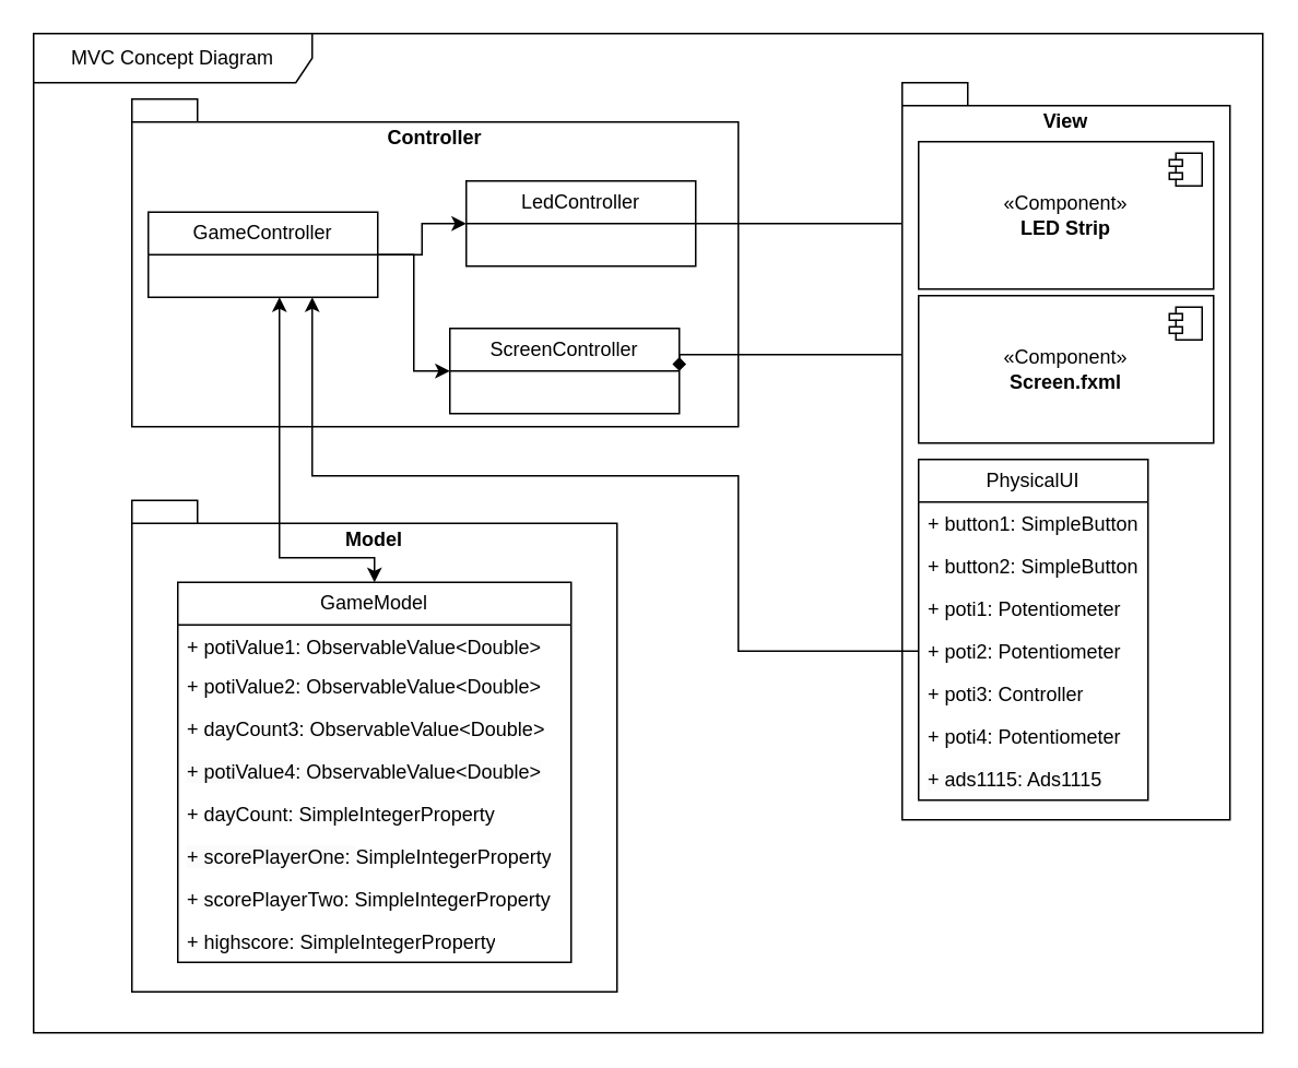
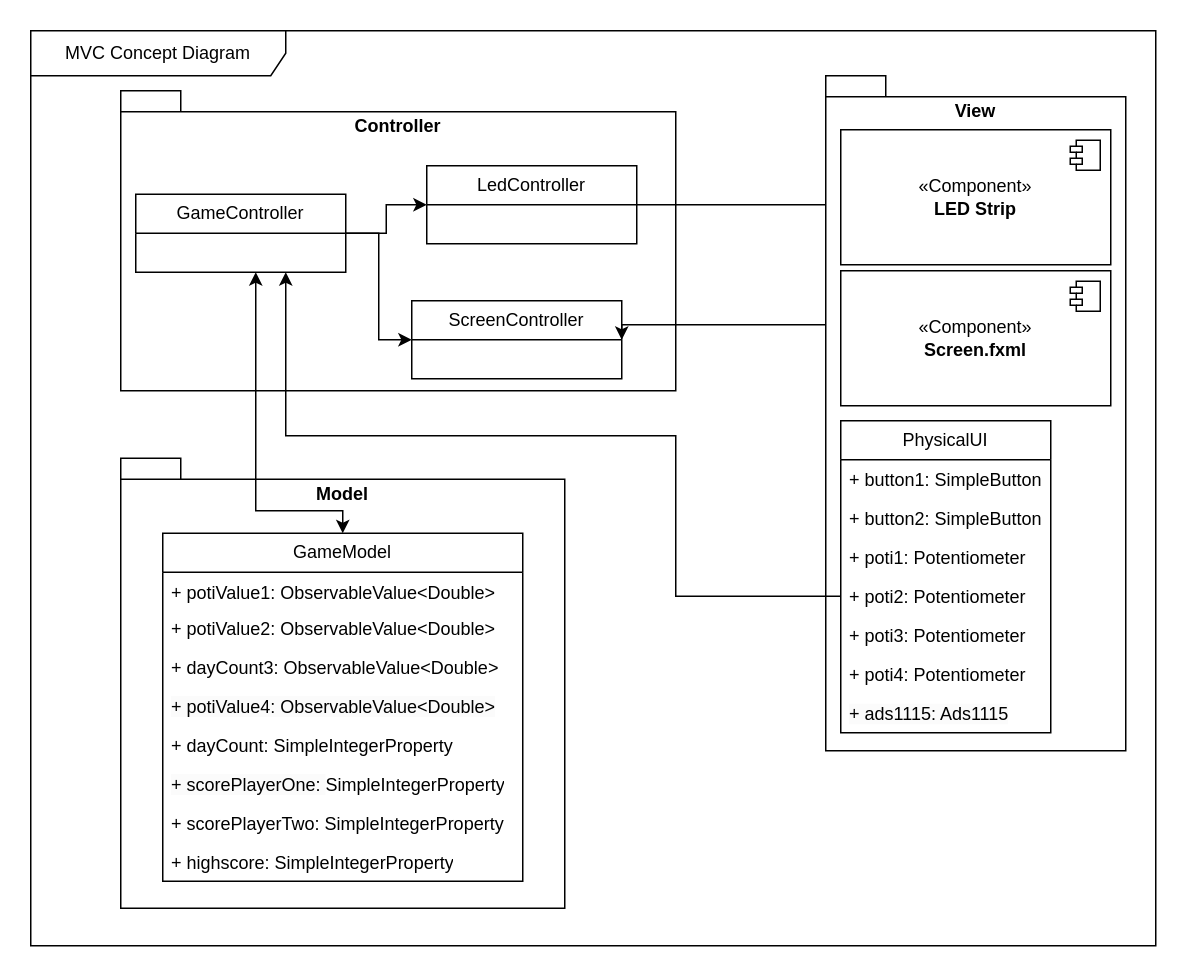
  <mxCell id="0" />
  <mxCell id="1" parent="0" />
  <mxCell id="2" value="MVC Concept Diagram" style="shape=umlFrame;whiteSpace=wrap;html=1;pointerEvents=0;width=170;height=30;" vertex="1" parent="1"><mxGeometry x="20" width="750" height="610" as="geometry" y="20" /></mxCell>
  <mxCell id="3" value="Controller" style="shape=folder;fontStyle=1;spacingTop=10;tabWidth=40;tabHeight=14;tabPosition=left;html=1;whiteSpace=wrap;flipH=0;align=center;verticalAlign=top;" vertex="1" parent="1"><mxGeometry x="80" y="60" width="370" height="200" as="geometry" /></mxCell>
  <mxCell id="4" value="LedController" style="swimlane;fontStyle=0;childLayout=stackLayout;horizontal=1;startSize=26;fillColor=none;horizontalStack=0;resizeParent=1;resizeParentMax=0;resizeLast=0;collapsible=1;marginBottom=0;whiteSpace=wrap;html=1;" vertex="1" parent="1"><mxGeometry x="284" y="110" width="140" height="52" as="geometry" /></mxCell>
  <mxCell id="5" value="ScreenController" style="swimlane;fontStyle=0;childLayout=stackLayout;horizontal=1;startSize=26;fillColor=none;horizontalStack=0;resizeParent=1;resizeParentMax=0;resizeLast=0;collapsible=1;marginBottom=0;whiteSpace=wrap;html=1;" vertex="1" parent="1"><mxGeometry x="274" y="200" width="140" height="52" as="geometry" /></mxCell>
  <mxCell id="6" style="edgeStyle=orthogonalEdgeStyle;rounded=0;orthogonalLoop=1;jettySize=auto;html=1;entryX=0;entryY=0.5;entryDx=0;entryDy=0;" edge="1" parent="1" source="8" target="5"><mxGeometry relative="1" as="geometry" /></mxCell>
  <mxCell id="7" style="edgeStyle=orthogonalEdgeStyle;rounded=0;orthogonalLoop=1;jettySize=auto;html=1;entryX=0;entryY=0.5;entryDx=0;entryDy=0;" edge="1" parent="1" source="8" target="4"><mxGeometry relative="1" as="geometry" /></mxCell>
  <mxCell id="8" value="GameController" style="swimlane;fontStyle=0;childLayout=stackLayout;horizontal=1;startSize=26;fillColor=none;horizontalStack=0;resizeParent=1;resizeParentMax=0;resizeLast=0;collapsible=1;marginBottom=0;whiteSpace=wrap;html=1;" vertex="1" parent="1"><mxGeometry x="90" y="129" width="140" height="52" as="geometry" /></mxCell>
  <mxCell id="9" value="" style="group" vertex="1" connectable="0" parent="1"><mxGeometry x="80" y="305" width="296" height="300" as="geometry" /></mxCell>
  <mxCell id="10" value="Model" style="shape=folder;fontStyle=1;spacingTop=10;tabWidth=40;tabHeight=14;tabPosition=left;html=1;whiteSpace=wrap;verticalAlign=top;" vertex="1" parent="9"><mxGeometry width="296" height="300" as="geometry" /></mxCell>
  <mxCell id="11" value="GameModel" style="swimlane;fontStyle=0;childLayout=stackLayout;horizontal=1;startSize=26;fillColor=none;horizontalStack=0;resizeParent=1;resizeParentMax=0;resizeLast=0;collapsible=1;marginBottom=0;whiteSpace=wrap;html=1;" vertex="1" parent="9"><mxGeometry x="28" y="50" width="240" height="232" as="geometry"><mxRectangle x="90" y="400" width="110" height="30" as="alternateBounds" /></mxGeometry></mxCell>
  <mxCell id="12" value="+ potiValue1: ObservableValue&amp;lt;Double&amp;gt;" style="text;strokeColor=none;fillColor=none;align=left;verticalAlign=top;spacingLeft=4;spacingRight=4;overflow=hidden;rotatable=0;points=[[0,0.5],[1,0.5]];portConstraint=eastwest;whiteSpace=wrap;html=1;" vertex="1" parent="11"><mxGeometry y="26" width="240" height="24" as="geometry" /></mxCell>
  <mxCell id="13" value="+ potiValue2: ObservableValue&amp;lt;Double&amp;gt;" style="text;strokeColor=none;fillColor=none;align=left;verticalAlign=top;spacingLeft=4;spacingRight=4;overflow=hidden;rotatable=0;points=[[0,0.5],[1,0.5]];portConstraint=eastwest;whiteSpace=wrap;html=1;" vertex="1" parent="11"><mxGeometry y="50" width="240" height="26" as="geometry" /></mxCell>
  <mxCell id="14" value="+ dayCount3: ObservableValue&amp;lt;Double&amp;gt;" style="text;strokeColor=none;fillColor=none;align=left;verticalAlign=top;spacingLeft=4;spacingRight=4;overflow=hidden;rotatable=0;points=[[0,0.5],[1,0.5]];portConstraint=eastwest;whiteSpace=wrap;html=1;" vertex="1" parent="11"><mxGeometry y="76" width="240" height="26" as="geometry" /></mxCell>
  <mxCell id="15" value="&lt;span style=&quot;color: rgb(0, 0, 0); font-family: Helvetica; font-size: 12px; font-style: normal; font-variant-ligatures: normal; font-variant-caps: normal; font-weight: 400; letter-spacing: normal; orphans: 2; text-align: left; text-indent: 0px; text-transform: none; widows: 2; word-spacing: 0px; -webkit-text-stroke-width: 0px; background-color: rgb(251, 251, 251); text-decoration-thickness: initial; text-decoration-style: initial; text-decoration-color: initial; float: none; display: inline !important;&quot;&gt;+ potiValue4: ObservableValue&amp;lt;Double&amp;gt;&lt;/span&gt;" style="text;strokeColor=none;fillColor=none;align=left;verticalAlign=top;spacingLeft=4;spacingRight=4;overflow=hidden;rotatable=0;points=[[0,0.5],[1,0.5]];portConstraint=eastwest;whiteSpace=wrap;html=1;" vertex="1" parent="11"><mxGeometry y="102" width="240" height="26" as="geometry" /></mxCell>
  <mxCell id="16" value="+ dayCount: SimpleIntegerProperty" style="text;strokeColor=none;fillColor=none;align=left;verticalAlign=top;spacingLeft=4;spacingRight=4;overflow=hidden;rotatable=0;points=[[0,0.5],[1,0.5]];portConstraint=eastwest;whiteSpace=wrap;html=1;" vertex="1" parent="11"><mxGeometry y="128" width="240" height="26" as="geometry" /></mxCell>
  <mxCell id="17" value="&lt;span style=&quot;color: rgb(0, 0, 0); font-family: Helvetica; font-size: 12px; font-style: normal; font-variant-ligatures: normal; font-variant-caps: normal; font-weight: 400; letter-spacing: normal; orphans: 2; text-align: left; text-indent: 0px; text-transform: none; widows: 2; word-spacing: 0px; -webkit-text-stroke-width: 0px; background-color: rgb(251, 251, 251); text-decoration-thickness: initial; text-decoration-style: initial; text-decoration-color: initial; float: none; display: inline !important;&quot;&gt;+&amp;nbsp;scorePlayerOne:&amp;nbsp;&lt;/span&gt;SimpleIntegerProperty" style="text;strokeColor=none;fillColor=none;align=left;verticalAlign=top;spacingLeft=4;spacingRight=4;overflow=hidden;rotatable=0;points=[[0,0.5],[1,0.5]];portConstraint=eastwest;whiteSpace=wrap;html=1;" vertex="1" parent="11"><mxGeometry y="154" width="240" height="26" as="geometry" /></mxCell>
  <mxCell id="18" value="+&amp;nbsp;scorePlayerTwo:&amp;nbsp;SimpleIntegerProperty" style="text;strokeColor=none;fillColor=none;align=left;verticalAlign=top;spacingLeft=4;spacingRight=4;overflow=hidden;rotatable=0;points=[[0,0.5],[1,0.5]];portConstraint=eastwest;whiteSpace=wrap;html=1;" vertex="1" parent="11"><mxGeometry y="180" width="240" height="26" as="geometry" /></mxCell>
  <mxCell id="19" value="+&amp;nbsp;highscore:&amp;nbsp;SimpleIntegerProperty" style="text;strokeColor=none;fillColor=none;align=left;verticalAlign=top;spacingLeft=4;spacingRight=4;overflow=hidden;rotatable=0;points=[[0,0.5],[1,0.5]];portConstraint=eastwest;whiteSpace=wrap;html=1;" vertex="1" parent="11"><mxGeometry y="206" width="240" height="26" as="geometry" /></mxCell>
- <mxCell id="20" style="edgeStyle=orthogonalEdgeStyle;rounded=0;orthogonalLoop=1;jettySize=auto;html=1;entryX=1;entryY=0.5;entryDx=0;entryDy=0;startArrow=classic;startFill=1;endArrow=diamond;" edge="1" parent="1" source="26" target="5"><mxGeometry relative="1" as="geometry"><Array as="points"><mxPoint x="520" y="216" /><mxPoint x="520" y="216" /></Array></mxGeometry></mxCell>
+ <mxCell id="20" style="edgeStyle=orthogonalEdgeStyle;rounded=0;orthogonalLoop=1;jettySize=auto;html=1;entryX=1;entryY=0.5;entryDx=0;entryDy=0;startArrow=classic;startFill=1;" edge="1" parent="1" source="26" target="5"><mxGeometry relative="1" as="geometry"><Array as="points"><mxPoint x="520" y="216" /><mxPoint x="520" y="216" /></Array></mxGeometry></mxCell>
  <mxCell id="21" style="edgeStyle=orthogonalEdgeStyle;rounded=0;orthogonalLoop=1;jettySize=auto;html=1;" edge="1" parent="1" source="4" target="24"><mxGeometry relative="1" as="geometry"><Array as="points"><mxPoint x="520" y="136" /><mxPoint x="520" y="136" /></Array></mxGeometry></mxCell>
  <mxCell id="22" style="edgeStyle=orthogonalEdgeStyle;rounded=0;orthogonalLoop=1;jettySize=auto;html=1;entryX=0.5;entryY=0;entryDx=0;entryDy=0;startArrow=classic;startFill=1;" edge="1" parent="1" source="8" target="11"><mxGeometry relative="1" as="geometry"><Array as="points"><mxPoint x="170" y="340" /><mxPoint x="228" y="340" /></Array></mxGeometry></mxCell>
  <mxCell id="23" value="View" style="shape=folder;fontStyle=1;spacingTop=10;tabWidth=40;tabHeight=14;tabPosition=left;html=1;whiteSpace=wrap;verticalAlign=top;" vertex="1" parent="1"><mxGeometry x="550" y="50" width="200" height="450" as="geometry" /></mxCell>
  <mxCell id="24" value="«Component»&lt;br&gt;&lt;b&gt;LED Strip&lt;/b&gt;" style="html=1;dropTarget=0;whiteSpace=wrap;" vertex="1" parent="1"><mxGeometry x="560" y="86" width="180" height="90" as="geometry" /></mxCell>
  <mxCell id="25" value="" style="shape=module;jettyWidth=8;jettyHeight=4;" vertex="1" parent="24"><mxGeometry x="1" width="20" height="20" relative="1" as="geometry"><mxPoint x="-27" y="7" as="offset" /></mxGeometry></mxCell>
  <mxCell id="26" value="«Component»&lt;br&gt;&lt;b&gt;Screen.fxml&lt;/b&gt;" style="html=1;dropTarget=0;whiteSpace=wrap;" vertex="1" parent="1"><mxGeometry x="560" y="180" width="180" height="90" as="geometry" /></mxCell>
  <mxCell id="27" value="" style="shape=module;jettyWidth=8;jettyHeight=4;" vertex="1" parent="26"><mxGeometry x="1" width="20" height="20" relative="1" as="geometry"><mxPoint x="-27" y="7" as="offset" /></mxGeometry></mxCell>
  <mxCell id="28" value="PhysicalUI" style="swimlane;fontStyle=0;childLayout=stackLayout;horizontal=1;startSize=26;fillColor=none;horizontalStack=0;resizeParent=1;resizeParentMax=0;resizeLast=0;collapsible=1;marginBottom=0;whiteSpace=wrap;html=1;" vertex="1" parent="1"><mxGeometry x="560" y="280" width="140" height="208" as="geometry" /></mxCell>
  <mxCell id="29" value="+ button1: SimpleButton" style="text;strokeColor=none;fillColor=none;align=left;verticalAlign=top;spacingLeft=4;spacingRight=4;overflow=hidden;rotatable=0;points=[[0,0.5],[1,0.5]];portConstraint=eastwest;whiteSpace=wrap;html=1;" vertex="1" parent="28"><mxGeometry y="26" width="140" height="26" as="geometry" /></mxCell>
  <mxCell id="30" value="+ button2: SimpleButton" style="text;strokeColor=none;fillColor=none;align=left;verticalAlign=top;spacingLeft=4;spacingRight=4;overflow=hidden;rotatable=0;points=[[0,0.5],[1,0.5]];portConstraint=eastwest;whiteSpace=wrap;html=1;" vertex="1" parent="28"><mxGeometry y="52" width="140" height="26" as="geometry" /></mxCell>
  <mxCell id="31" value="+ poti1: Potentiometer" style="text;strokeColor=none;fillColor=none;align=left;verticalAlign=top;spacingLeft=4;spacingRight=4;overflow=hidden;rotatable=0;points=[[0,0.5],[1,0.5]];portConstraint=eastwest;whiteSpace=wrap;html=1;" vertex="1" parent="28"><mxGeometry y="78" width="140" height="26" as="geometry" /></mxCell>
  <mxCell id="32" value="+ poti2: Potentiometer" style="text;strokeColor=none;fillColor=none;align=left;verticalAlign=top;spacingLeft=4;spacingRight=4;overflow=hidden;rotatable=0;points=[[0,0.5],[1,0.5]];portConstraint=eastwest;whiteSpace=wrap;html=1;" vertex="1" parent="28"><mxGeometry y="104" width="140" height="26" as="geometry" /></mxCell>
- <mxCell id="33" value="+ poti3: Controller" style="text;strokeColor=none;fillColor=none;align=left;verticalAlign=top;spacingLeft=4;spacingRight=4;overflow=hidden;rotatable=0;points=[[0,0.5],[1,0.5]];portConstraint=eastwest;whiteSpace=wrap;html=1;" vertex="1" parent="28"><mxGeometry y="130" width="140" height="26" as="geometry" /></mxCell>
+ <mxCell id="33" value="+ poti3: Potentiometer" style="text;strokeColor=none;fillColor=none;align=left;verticalAlign=top;spacingLeft=4;spacingRight=4;overflow=hidden;rotatable=0;points=[[0,0.5],[1,0.5]];portConstraint=eastwest;whiteSpace=wrap;html=1;" vertex="1" parent="28"><mxGeometry y="130" width="140" height="26" as="geometry" /></mxCell>
  <mxCell id="34" value="+ poti4: Potentiometer" style="text;strokeColor=none;fillColor=none;align=left;verticalAlign=top;spacingLeft=4;spacingRight=4;overflow=hidden;rotatable=0;points=[[0,0.5],[1,0.5]];portConstraint=eastwest;whiteSpace=wrap;html=1;" vertex="1" parent="28"><mxGeometry y="156" width="140" height="26" as="geometry" /></mxCell>
  <mxCell id="35" value="&lt;span style=&quot;color: rgb(0, 0, 0); font-family: Helvetica; font-size: 12px; font-style: normal; font-variant-ligatures: normal; font-variant-caps: normal; font-weight: 400; letter-spacing: normal; orphans: 2; text-align: left; text-indent: 0px; text-transform: none; widows: 2; word-spacing: 0px; -webkit-text-stroke-width: 0px; background-color: rgb(251, 251, 251); text-decoration-thickness: initial; text-decoration-style: initial; text-decoration-color: initial; float: none; display: inline !important;&quot;&gt;+ ads1115: Ads1115&lt;/span&gt;" style="text;strokeColor=none;fillColor=none;align=left;verticalAlign=top;spacingLeft=4;spacingRight=4;overflow=hidden;rotatable=0;points=[[0,0.5],[1,0.5]];portConstraint=eastwest;whiteSpace=wrap;html=1;" vertex="1" parent="28"><mxGeometry y="182" width="140" height="26" as="geometry" /></mxCell>
  <mxCell id="36" style="edgeStyle=orthogonalEdgeStyle;rounded=0;orthogonalLoop=1;jettySize=auto;html=1;entryX=0;entryY=0.5;entryDx=0;entryDy=0;startArrow=classic;startFill=1;endArrow=none;endFill=0;" edge="1" parent="1" source="8" target="32"><mxGeometry relative="1" as="geometry"><Array as="points"><mxPoint x="190" y="290" /><mxPoint x="450" y="290" /><mxPoint x="450" y="397" /></Array></mxGeometry></mxCell>
